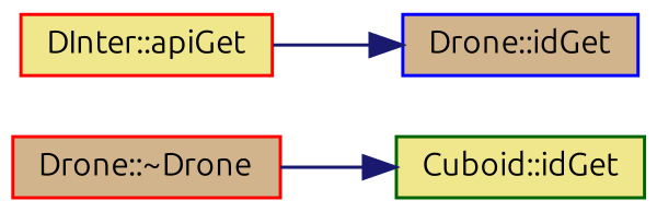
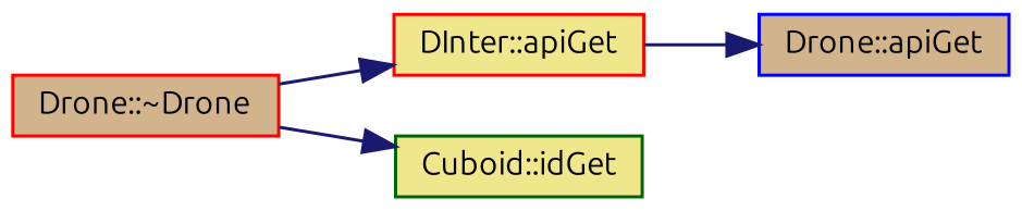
  digraph {
    fontname=Ubuntu
    rankdir=LR
    node [color=red fillcolor=tan fontname=Ubuntu fontsize=10 shape=record style=filled]
    edge [color=midnightblue fontname=Ubuntu fontsize=10 labelfontname=Helvetica labelfontsize=10 style=solid]
    n1 [fontcolor=black height=0.2 label="Drone::~Drone" width=0.4]
    n2 [fillcolor=khaki height=0.2 label="DInter::apiGet" width=0.4]
    n3 [color=darkgreen fillcolor=khaki height=0.2 label="Cuboid::idGet" width=0.4]
-   n4 [color=blue height=0.2 label="Drone::idGet" width=0.4]
+   n4 [color=blue height=0.2 label="Drone::apiGet" width=0.4]
+   n1 -> n2
    n1 -> n3
    n2 -> n4
  }
